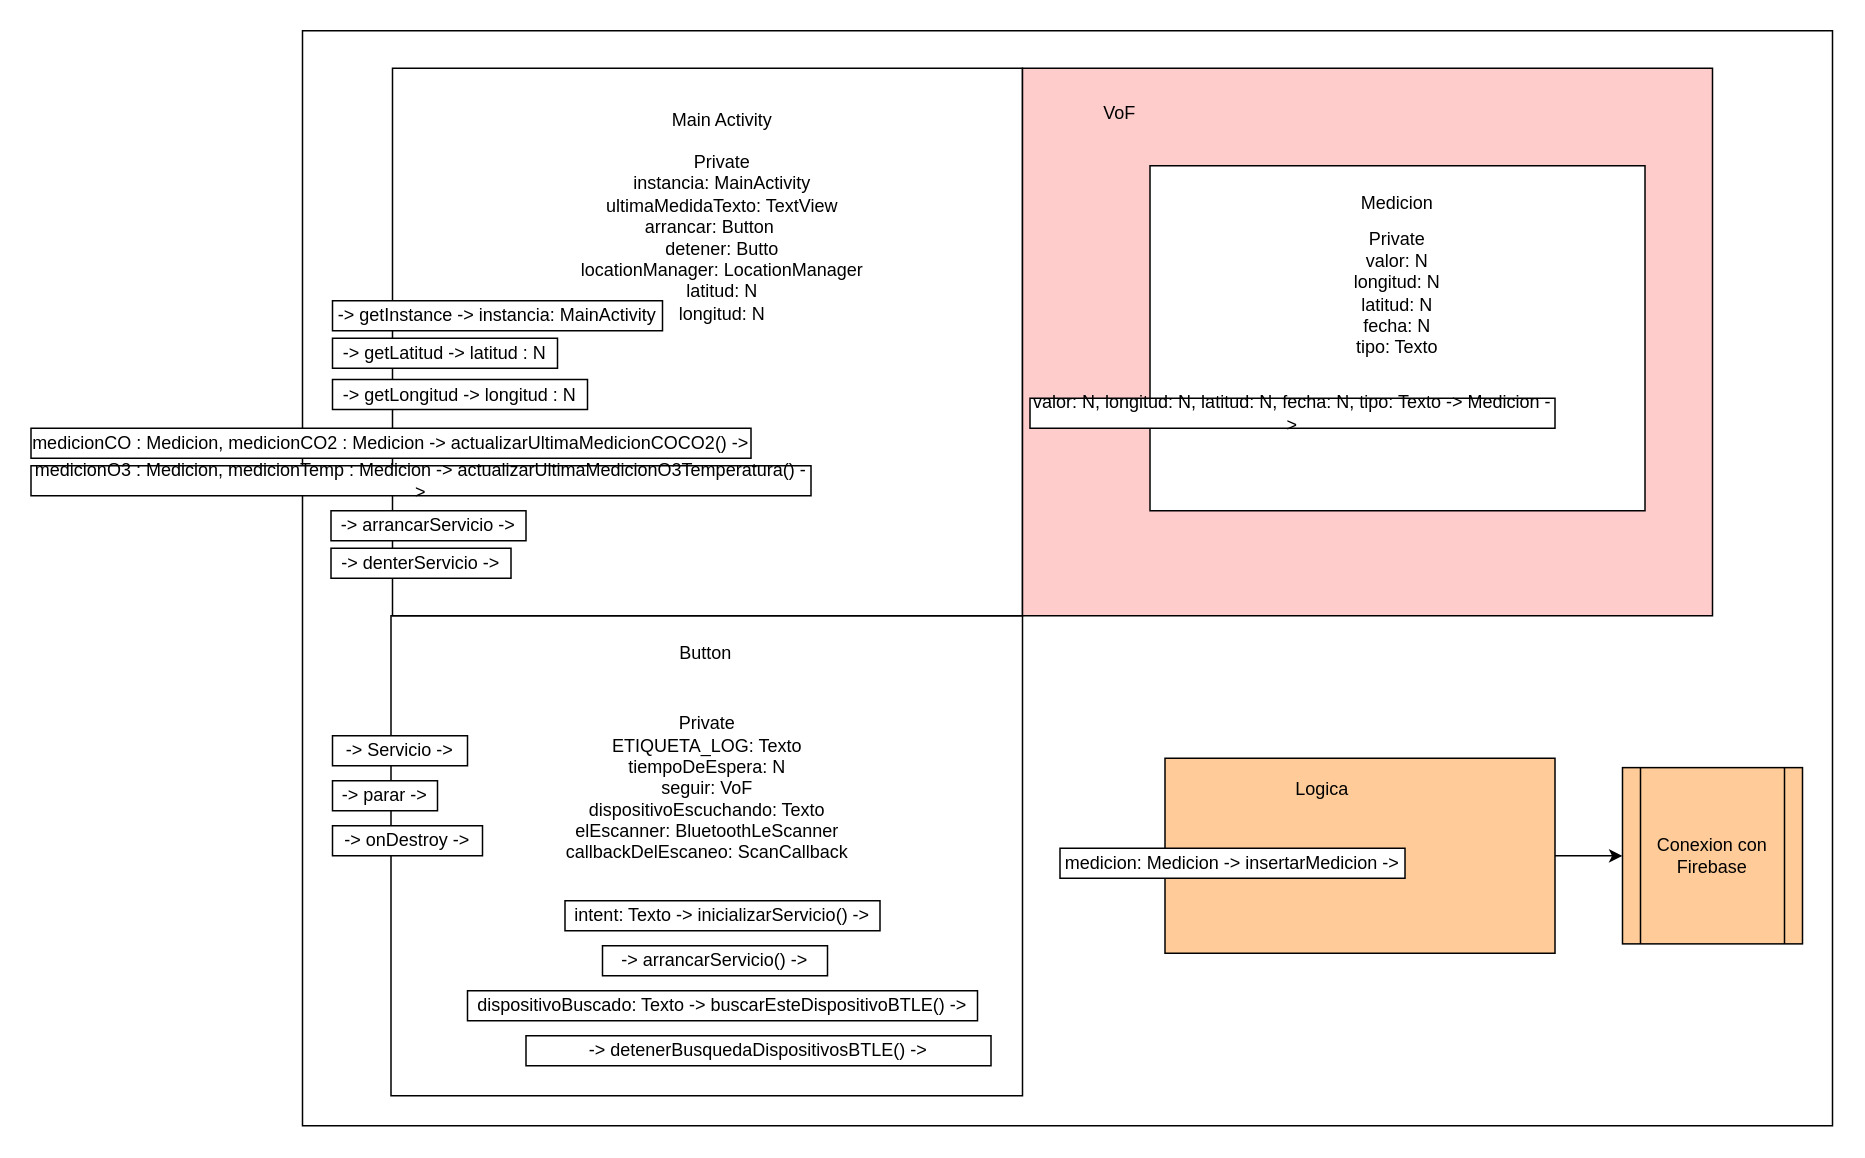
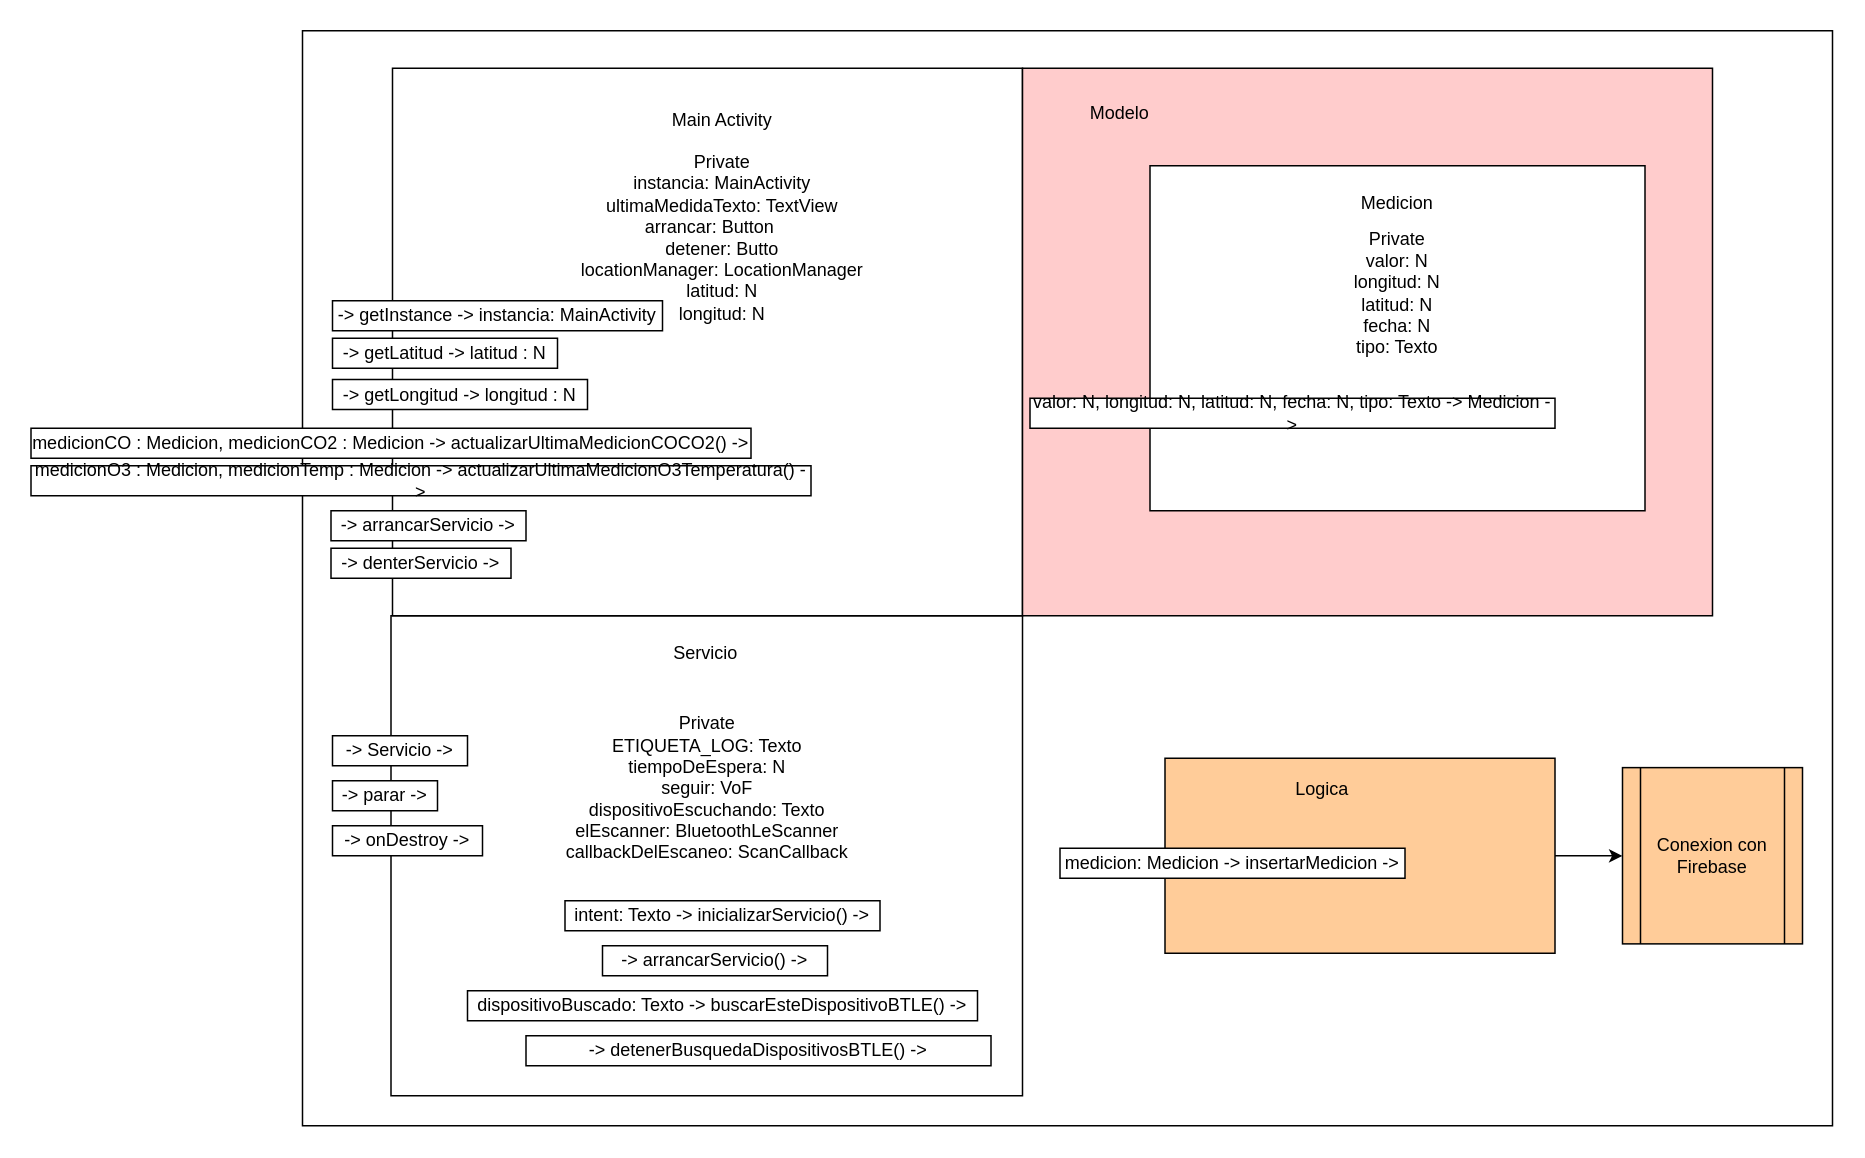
  <mxCell id="0" />
  <mxCell id="1" parent="0" />
  <mxCell id="2" value="" style="rounded=0;whiteSpace=wrap;html=1;" parent="1" vertex="1"><mxGeometry x="201" y="20" width="1020" height="730" as="geometry" /></mxCell>
  <mxCell id="3" value="" style="rounded=0;whiteSpace=wrap;html=1;" parent="1" vertex="1"><mxGeometry x="260" y="410" width="421" height="320" as="geometry" /></mxCell>
- <mxCell id="4" value="Button" style="text;html=1;strokeColor=none;fillColor=none;align=center;verticalAlign=middle;whiteSpace=wrap;rounded=0;" parent="1" vertex="1"><mxGeometry x="440" y="420" width="60" height="30" as="geometry" /></mxCell>
+ <mxCell id="4" value="Servicio" style="text;html=1;strokeColor=none;fillColor=none;align=center;verticalAlign=middle;whiteSpace=wrap;rounded=0;" parent="1" vertex="1"><mxGeometry x="440" y="420" width="60" height="30" as="geometry" /></mxCell>
  <mxCell id="5" value="" style="rounded=0;whiteSpace=wrap;html=1;" parent="1" vertex="1"><mxGeometry x="261" y="45" width="420" height="365" as="geometry" /></mxCell>
  <mxCell id="6" value="&lt;div&gt;Main Activity&lt;/div&gt;" style="text;html=1;strokeColor=none;fillColor=none;align=center;verticalAlign=middle;whiteSpace=wrap;rounded=0;" parent="1" vertex="1"><mxGeometry x="441" y="65" width="80" height="30" as="geometry" /></mxCell>
  <mxCell id="7" value="&lt;div&gt;Private&lt;/div&gt;&lt;div&gt;instancia: MainActivity&lt;br&gt;&lt;/div&gt;&lt;div&gt;ultimaMedidaTexto: TextView&lt;br&gt;&lt;/div&gt;&lt;div&gt;arrancar: Button &amp;nbsp;&amp;nbsp;&amp;nbsp;&amp;nbsp; &lt;br&gt;&lt;/div&gt;&lt;div&gt;detener: Butto&lt;/div&gt;&lt;div&gt;locationManager: LocationManager&lt;/div&gt;&lt;div&gt;latitud: N&lt;/div&gt;&lt;div&gt;longitud: N&lt;br&gt; &lt;/div&gt;" style="text;html=1;strokeColor=none;fillColor=none;align=center;verticalAlign=middle;whiteSpace=wrap;rounded=0;" parent="1" vertex="1"><mxGeometry x="366" y="95" width="230" height="125" as="geometry" /></mxCell>
  <mxCell id="8" value="-&amp;gt; getInstance -&amp;gt; instancia: MainActivity" style="rounded=0;whiteSpace=wrap;html=1;autosize=1;" parent="1" vertex="1"><mxGeometry x="221" y="200" width="220" height="20" as="geometry" /></mxCell>
  <mxCell id="9" value="" style="rounded=0;whiteSpace=wrap;html=1;fillColor=#FFCCCC;" parent="1" vertex="1"><mxGeometry x="681" y="45" width="460" height="365" as="geometry" /></mxCell>
- <mxCell id="10" value="VoF" style="text;html=1;strokeColor=none;fillColor=none;align=center;verticalAlign=middle;whiteSpace=wrap;rounded=0;" parent="1" vertex="1"><mxGeometry x="706" y="60" width="80" height="30" as="geometry" /></mxCell>
+ <mxCell id="10" value="Modelo" style="text;html=1;strokeColor=none;fillColor=none;align=center;verticalAlign=middle;whiteSpace=wrap;rounded=0;" parent="1" vertex="1"><mxGeometry x="706" y="60" width="80" height="30" as="geometry" /></mxCell>
  <mxCell id="11" value="" style="rounded=0;whiteSpace=wrap;html=1;" parent="1" vertex="1"><mxGeometry x="766" y="110" width="330" height="230" as="geometry" /></mxCell>
  <mxCell id="12" value="Medicion" style="text;html=1;strokeColor=none;fillColor=none;align=center;verticalAlign=middle;whiteSpace=wrap;rounded=0;" parent="1" vertex="1"><mxGeometry x="891" y="120" width="80" height="30" as="geometry" /></mxCell>
  <mxCell id="13" value="&lt;div&gt;valor: N, longitud: N, latitud: N, fecha: N, tipo: Texto -&amp;gt; Medicion -&amp;gt;&lt;/div&gt;" style="rounded=0;whiteSpace=wrap;html=1;autosize=1;" parent="1" vertex="1"><mxGeometry x="686" y="265" width="350" height="20" as="geometry" /></mxCell>
  <mxCell id="14" value="&lt;div&gt;Private&lt;/div&gt;&lt;div&gt;valor: N&lt;br&gt;&lt;/div&gt;&lt;div&gt;longitud: N&lt;br&gt;&lt;/div&gt;&lt;div&gt;latitud: N&lt;br&gt;&lt;/div&gt;&lt;div&gt;fecha: N&lt;/div&gt;&lt;div&gt;tipo: Texto&lt;br&gt;&lt;/div&gt;" style="text;html=1;strokeColor=none;fillColor=none;align=center;verticalAlign=middle;whiteSpace=wrap;rounded=0;" parent="1" vertex="1"><mxGeometry x="871" y="150" width="120" height="90" as="geometry" /></mxCell>
  <mxCell id="15" value="" style="edgeStyle=orthogonalEdgeStyle;rounded=0;orthogonalLoop=1;jettySize=auto;html=1;" parent="1" source="16" target="17" edge="1"><mxGeometry relative="1" as="geometry" /></mxCell>
  <mxCell id="16" value="" style="rounded=0;whiteSpace=wrap;html=1;fillColor=#FFCC99;" parent="1" vertex="1"><mxGeometry x="776" y="505" width="260" height="130" as="geometry" /></mxCell>
  <mxCell id="17" value="Conexion con Firebase" style="shape=process;whiteSpace=wrap;html=1;backgroundOutline=1;rounded=0;fillColor=#FFCC99;" parent="1" vertex="1"><mxGeometry x="1081" y="511.25" width="120" height="117.5" as="geometry" /></mxCell>
  <mxCell id="18" value="-&amp;gt; getLatitud -&amp;gt; latitud : N" style="rounded=0;whiteSpace=wrap;html=1;autosize=1;" parent="1" vertex="1"><mxGeometry x="221" y="225" width="150" height="20" as="geometry" /></mxCell>
  <mxCell id="19" value="-&amp;gt; getLongitud -&amp;gt; longitud : N" style="rounded=0;whiteSpace=wrap;html=1;autosize=1;" parent="1" vertex="1"><mxGeometry x="221" y="252.5" width="170" height="20" as="geometry" /></mxCell>
  <mxCell id="20" value="medicionO3 : Medicion, medicionTemp : Medicion -&amp;gt; actualizarUltimaMedicionO3Temperatura() -&amp;gt;" style="rounded=0;whiteSpace=wrap;html=1;autosize=1;" parent="1" vertex="1"><mxGeometry x="20" y="310" width="520" height="20" as="geometry" /></mxCell>
  <mxCell id="21" value="-&amp;gt; denterServicio -&amp;gt;" style="rounded=0;whiteSpace=wrap;html=1;autosize=1;" parent="1" vertex="1"><mxGeometry x="220" y="365" width="120" height="20" as="geometry" /></mxCell>
  <mxCell id="22" value="-&amp;gt; arrancarServicio -&amp;gt;" style="rounded=0;whiteSpace=wrap;html=1;autosize=1;" parent="1" vertex="1"><mxGeometry x="220" y="340" width="130" height="20" as="geometry" /></mxCell>
  <mxCell id="23" value="&lt;div&gt;Private&lt;/div&gt;&lt;div&gt;ETIQUETA_LOG: Texto&lt;/div&gt;&lt;div&gt;tiempoDeEspera: N&lt;/div&gt;&lt;div&gt;seguir: VoF&lt;/div&gt;&lt;div&gt;dispositivoEscuchando: Texto&lt;/div&gt;&lt;div&gt;elEscanner: BluetoothLeScanner&lt;/div&gt;&lt;div&gt;callbackDelEscaneo: ScanCallback&lt;br&gt;&lt;/div&gt;" style="text;html=1;strokeColor=none;fillColor=none;align=center;verticalAlign=middle;whiteSpace=wrap;rounded=0;" parent="1" vertex="1"><mxGeometry x="356" y="450" width="230" height="150" as="geometry" /></mxCell>
  <mxCell id="24" value="-&amp;gt; Servicio -&amp;gt;" style="rounded=0;whiteSpace=wrap;html=1;autosize=1;" parent="1" vertex="1"><mxGeometry x="221" y="490" width="90" height="20" as="geometry" /></mxCell>
  <mxCell id="25" value="&lt;div&gt;medicion: Medicion -&amp;gt; insertarMedicion -&amp;gt;&lt;/div&gt;" style="rounded=0;whiteSpace=wrap;html=1;autosize=1;" parent="1" vertex="1"><mxGeometry x="706" y="565" width="230" height="20" as="geometry" /></mxCell>
  <mxCell id="26" value="Logica" style="text;html=1;strokeColor=none;fillColor=none;align=center;verticalAlign=middle;whiteSpace=wrap;rounded=0;" parent="1" vertex="1"><mxGeometry x="841" y="511.25" width="80" height="30" as="geometry" /></mxCell>
  <mxCell id="27" value="medicionCO : Medicion, medicionCO2 : Medicion -&amp;gt; actualizarUltimaMedicionCOCO2() -&amp;gt;" style="rounded=0;whiteSpace=wrap;html=1;autosize=1;" vertex="1" parent="1"><mxGeometry x="20" y="285" width="480" height="20" as="geometry" /></mxCell>
  <mxCell id="28" value="-&amp;gt; parar -&amp;gt;" style="rounded=0;whiteSpace=wrap;html=1;autosize=1;" vertex="1" parent="1"><mxGeometry x="221" y="520" width="70" height="20" as="geometry" /></mxCell>
  <mxCell id="29" value="-&amp;gt; onDestroy -&amp;gt;" style="rounded=0;whiteSpace=wrap;html=1;autosize=1;" vertex="1" parent="1"><mxGeometry x="221" y="550" width="100" height="20" as="geometry" /></mxCell>
  <mxCell id="30" value="intent: Texto -&amp;gt; inicializarServicio() -&amp;gt;" style="rounded=0;whiteSpace=wrap;html=1;autosize=1;" vertex="1" parent="1"><mxGeometry x="376" y="600" width="210" height="20" as="geometry" /></mxCell>
  <mxCell id="31" value="-&amp;gt; arrancarServicio() -&amp;gt;" style="rounded=0;whiteSpace=wrap;html=1;autosize=1;" vertex="1" parent="1"><mxGeometry x="401" y="630" width="150" height="20" as="geometry" /></mxCell>
  <mxCell id="32" value="dispositivoBuscado: Texto -&amp;gt; buscarEsteDispositivoBTLE() -&amp;gt;" style="rounded=0;whiteSpace=wrap;html=1;autosize=1;" vertex="1" parent="1"><mxGeometry x="311" y="660" width="340" height="20" as="geometry" /></mxCell>
  <mxCell id="33" value="-&amp;gt; detenerBusquedaDispositivosBTLE() -&amp;gt;" style="rounded=0;whiteSpace=wrap;html=1;autosize=1;" vertex="1" parent="1"><mxGeometry x="350" y="690" width="310" height="20" as="geometry" /></mxCell>
